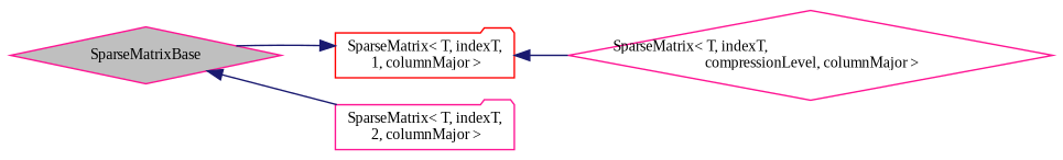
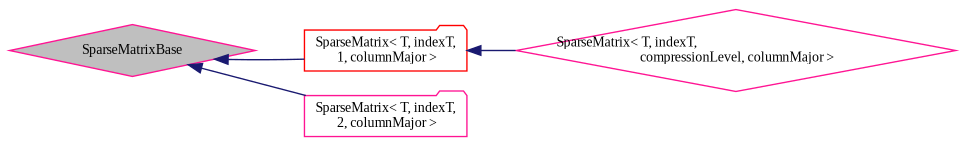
  digraph {
    fontname="Liberation Serif"
    rankdir=LR
    node [color=deeppink fillcolor=white fontname="Liberation Serif" fontsize=10 shape=diamond style=filled]
    edge [color=midnightblue dir=back fontname="Liberation Serif" fontsize=10 labelfontname=Helvetica labelfontsize=10 style=solid]
    n1 [fillcolor=grey75 fontcolor=black height=0.2 label=SparseMatrixBase width=0.4]
    n2 [color=red height=0.2 label="SparseMatrix\< T, indexT,\l 1, columnMajor \>" shape=folder width=0.4]
    n3 [height=0.2 label="SparseMatrix\< T, indexT,\l 2, columnMajor \>" shape=folder width=0.4]
    n4 [height=0.2 label="SparseMatrix\< T, indexT,\l compressionLevel, columnMajor \>" width=0.4]
-   n2 -> n1
+   n1 -> n2
    n1 -> n3
    n2 -> n4
  }
